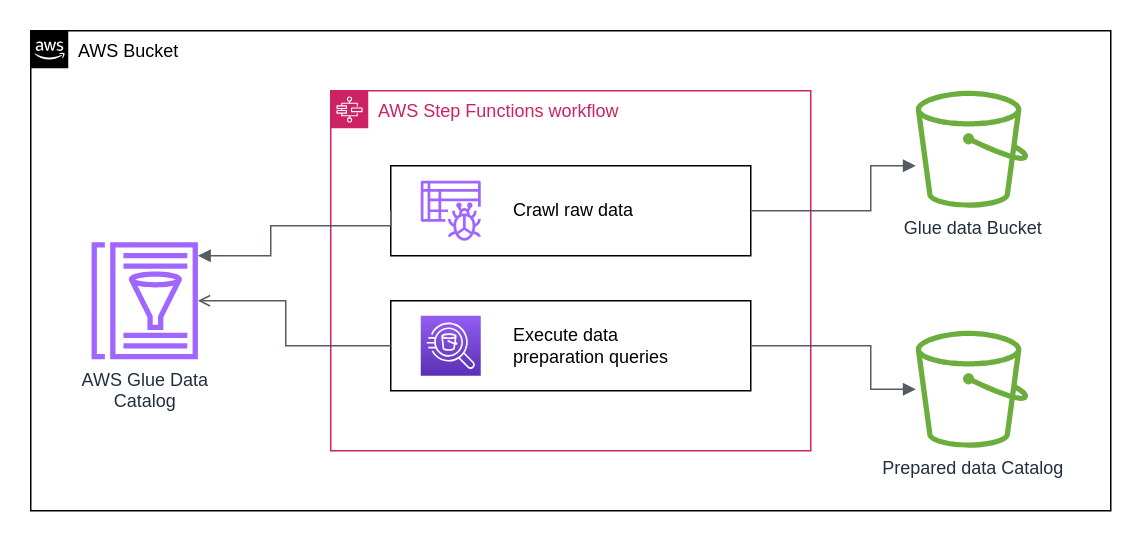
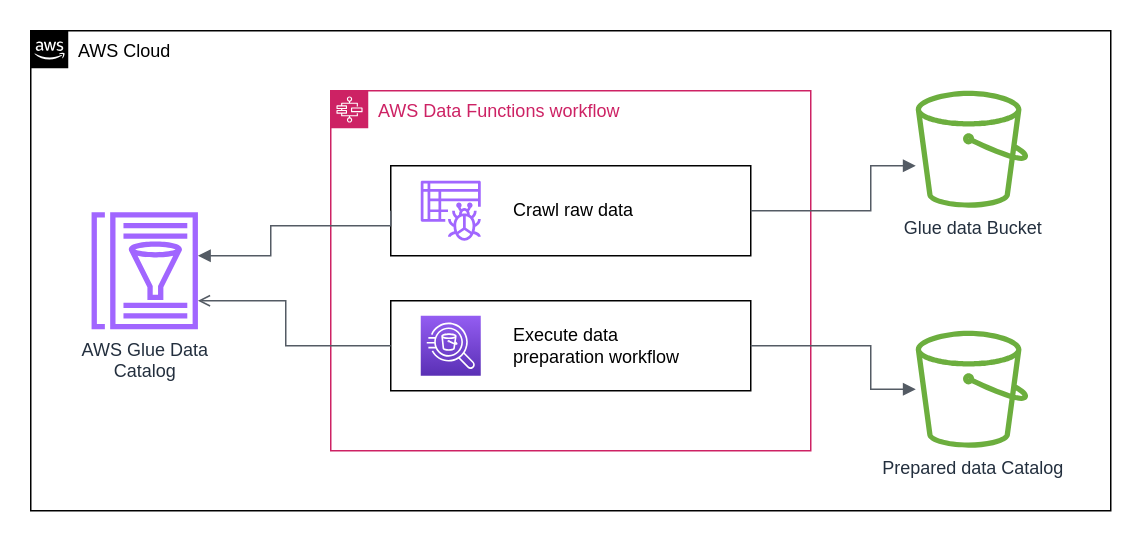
  <mxCell id="0" />
  <mxCell id="1" parent="0" />
  <mxCell id="2" value="AWS Cloud frame" parent="0" />
- <mxCell id="3" value="AWS Bucket" style="points=[[0,0],[0.25,0],[0.5,0],[0.75,0],[1,0],[1,0.25],[1,0.5],[1,0.75],[1,1],[0.75,1],[0.5,1],[0.25,1],[0,1],[0,0.75],[0,0.5],[0,0.25]];outlineConnect=0;html=1;whiteSpace=wrap;fontSize=12;fontStyle=0;shape=mxgraph.aws4.group;grIcon=mxgraph.aws4.group_aws_cloud_alt;verticalAlign=top;align=left;spacingLeft=30;dashed=0;fillColor=none;" parent="2" vertex="1"><mxGeometry x="20" y="20" width="720" height="320" as="geometry" /></mxCell>
+ <mxCell id="3" value="AWS Cloud" style="points=[[0,0],[0.25,0],[0.5,0],[0.75,0],[1,0],[1,0.25],[1,0.5],[1,0.75],[1,1],[0.75,1],[0.5,1],[0.25,1],[0,1],[0,0.75],[0,0.5],[0,0.25]];outlineConnect=0;html=1;whiteSpace=wrap;fontSize=12;fontStyle=0;shape=mxgraph.aws4.group;grIcon=mxgraph.aws4.group_aws_cloud_alt;verticalAlign=top;align=left;spacingLeft=30;dashed=0;fillColor=none;" parent="2" vertex="1"><mxGeometry x="20" y="20" width="720" height="320" as="geometry" /></mxCell>
  <mxCell id="4" value="Data preparation" parent="0" />
- <mxCell id="5" value="AWS Step Functions workflow" style="points=[[0,0],[0.25,0],[0.5,0],[0.75,0],[1,0],[1,0.25],[1,0.5],[1,0.75],[1,1],[0.75,1],[0.5,1],[0.25,1],[0,1],[0,0.75],[0,0.5],[0,0.25]];outlineConnect=0;gradientColor=none;html=1;whiteSpace=wrap;fontSize=12;fontStyle=0;shape=mxgraph.aws4.group;grIcon=mxgraph.aws4.group_aws_step_functions_workflow;strokeColor=#CD2264;fillColor=none;verticalAlign=top;align=left;spacingLeft=30;fontColor=#CD2264;dashed=0;" parent="4" vertex="1"><mxGeometry x="220" y="60" width="320" height="240" as="geometry" /></mxCell>
+ <mxCell id="5" value="AWS Data Functions workflow" style="points=[[0,0],[0.25,0],[0.5,0],[0.75,0],[1,0],[1,0.25],[1,0.5],[1,0.75],[1,1],[0.75,1],[0.5,1],[0.25,1],[0,1],[0,0.75],[0,0.5],[0,0.25]];outlineConnect=0;gradientColor=none;html=1;whiteSpace=wrap;fontSize=12;fontStyle=0;shape=mxgraph.aws4.group;grIcon=mxgraph.aws4.group_aws_step_functions_workflow;strokeColor=#CD2264;fillColor=none;verticalAlign=top;align=left;spacingLeft=30;fontColor=#CD2264;dashed=0;" parent="4" vertex="1"><mxGeometry x="220" y="60" width="320" height="240" as="geometry" /></mxCell>
  <mxCell id="6" value="Crawl raw data" style="rounded=0;whiteSpace=wrap;html=1;align=left;spacingLeft=80;" parent="4" vertex="1"><mxGeometry x="260" y="110" width="240" height="60" as="geometry" /></mxCell>
  <mxCell id="7" value="" style="sketch=0;outlineConnect=0;fontColor=#232F3E;gradientColor=none;fillColor=#A166FF;strokeColor=none;dashed=0;verticalLabelPosition=bottom;verticalAlign=top;align=center;html=1;fontSize=12;fontStyle=0;aspect=fixed;pointerEvents=1;shape=mxgraph.aws4.glue_crawlers;" parent="4" vertex="1"><mxGeometry x="280" y="120" width="40" height="40" as="geometry" /></mxCell>
- <mxCell id="8" value="Execute data&lt;br&gt;preparation queries" style="rounded=0;whiteSpace=wrap;html=1;align=left;spacingLeft=80;" parent="4" vertex="1"><mxGeometry x="260" y="200" width="240" height="60" as="geometry" /></mxCell>
+ <mxCell id="8" value="Execute data&lt;br&gt;preparation workflow" style="rounded=0;whiteSpace=wrap;html=1;align=left;spacingLeft=80;" parent="4" vertex="1"><mxGeometry x="260" y="200" width="240" height="60" as="geometry" /></mxCell>
  <mxCell id="9" value="" style="sketch=0;points=[[0,0,0],[0.25,0,0],[0.5,0,0],[0.75,0,0],[1,0,0],[0,1,0],[0.25,1,0],[0.5,1,0],[0.75,1,0],[1,1,0],[0,0.25,0],[0,0.5,0],[0,0.75,0],[1,0.25,0],[1,0.5,0],[1,0.75,0]];outlineConnect=0;fontColor=#232F3E;gradientColor=#945DF2;gradientDirection=north;fillColor=#5A30B5;strokeColor=#ffffff;dashed=0;verticalLabelPosition=bottom;verticalAlign=top;align=center;html=1;fontSize=12;fontStyle=0;aspect=fixed;shape=mxgraph.aws4.resourceIcon;resIcon=mxgraph.aws4.athena;" parent="4" vertex="1"><mxGeometry x="280" y="210" width="40" height="40" as="geometry" /></mxCell>
  <mxCell id="10" value="Glue data Bucket" style="sketch=0;outlineConnect=0;fontColor=#232F3E;gradientColor=none;fillColor=#6CAE3E;strokeColor=none;dashed=0;verticalLabelPosition=bottom;verticalAlign=top;align=center;html=1;fontSize=12;fontStyle=0;aspect=fixed;pointerEvents=1;shape=mxgraph.aws4.bucket;" parent="4" vertex="1"><mxGeometry x="610" y="60" width="75" height="78" as="geometry" /></mxCell>
- <mxCell id="11" value="AWS Glue Data&lt;br&gt;Catalog" style="sketch=0;outlineConnect=0;fontColor=#232F3E;gradientColor=none;fillColor=#A166FF;strokeColor=none;dashed=0;verticalLabelPosition=bottom;verticalAlign=top;align=center;html=1;fontSize=12;fontStyle=0;aspect=fixed;pointerEvents=1;shape=mxgraph.aws4.glue_data_catalog;" parent="4" vertex="1"><mxGeometry x="60" y="161" width="72" height="78" as="geometry" /></mxCell>
+ <mxCell id="11" value="AWS Glue Data&lt;br&gt;Catalog" style="sketch=0;outlineConnect=0;fontColor=#232F3E;gradientColor=none;fillColor=#A166FF;strokeColor=none;dashed=0;verticalLabelPosition=bottom;verticalAlign=top;align=center;html=1;fontSize=12;fontStyle=0;aspect=fixed;pointerEvents=1;shape=mxgraph.aws4.glue_data_catalog;" parent="4" vertex="1"><mxGeometry x="60" y="141" width="72" height="78" as="geometry" /></mxCell>
  <mxCell id="12" value="" style="edgeStyle=orthogonalEdgeStyle;html=1;endArrow=block;elbow=vertical;startArrow=none;endFill=1;strokeColor=#545B64;rounded=0;exitX=0;exitY=0.5;exitDx=0;exitDy=0;" parent="4" source="6" target="11" edge="1"><mxGeometry width="100" relative="1" as="geometry"><mxPoint x="510" y="150" as="sourcePoint" /><mxPoint x="670.007" y="170" as="targetPoint" /><Array as="points"><mxPoint x="260" y="150" /><mxPoint x="180" y="150" /><mxPoint x="180" y="170" /></Array></mxGeometry></mxCell>
  <mxCell id="13" value="" style="edgeStyle=orthogonalEdgeStyle;html=1;endArrow=open;elbow=vertical;startArrow=none;endFill=1;strokeColor=#545B64;rounded=0;exitX=0;exitY=0.5;exitDx=0;exitDy=0;" parent="4" source="8" target="11" edge="1"><mxGeometry width="100" relative="1" as="geometry"><mxPoint x="270" y="150" as="sourcePoint" /><mxPoint x="141.455" y="180" as="targetPoint" /><Array as="points"><mxPoint x="190" y="230" /><mxPoint x="190" y="200" /></Array></mxGeometry></mxCell>
  <mxCell id="14" value="Prepared data Catalog" style="sketch=0;outlineConnect=0;fontColor=#232F3E;gradientColor=none;fillColor=#6CAE3E;strokeColor=none;dashed=0;verticalLabelPosition=bottom;verticalAlign=top;align=center;html=1;fontSize=12;fontStyle=0;aspect=fixed;pointerEvents=1;shape=mxgraph.aws4.bucket;" vertex="1" parent="4"><mxGeometry x="610" y="220" width="75" height="78" as="geometry" /></mxCell>
  <mxCell id="15" value="" style="edgeStyle=orthogonalEdgeStyle;html=1;endArrow=block;elbow=vertical;startArrow=none;endFill=1;strokeColor=#545B64;rounded=0;exitX=1;exitY=0.5;exitDx=0;exitDy=0;" edge="1" parent="4"><mxGeometry width="100" relative="1" as="geometry"><mxPoint x="500" y="140" as="sourcePoint" /><mxPoint x="610" y="110" as="targetPoint" /><Array as="points"><mxPoint x="580" y="140" /><mxPoint x="580" y="110" /></Array></mxGeometry></mxCell>
  <mxCell id="16" value="" style="edgeStyle=orthogonalEdgeStyle;html=1;endArrow=block;elbow=vertical;startArrow=none;endFill=1;strokeColor=#545B64;rounded=0;exitX=1;exitY=0.5;exitDx=0;exitDy=0;" edge="1" parent="4" source="8" target="14"><mxGeometry width="100" relative="1" as="geometry"><mxPoint x="510" y="150" as="sourcePoint" /><mxPoint x="620" y="120" as="targetPoint" /><Array as="points"><mxPoint x="580" y="230" /><mxPoint x="580" y="259" /></Array></mxGeometry></mxCell>
